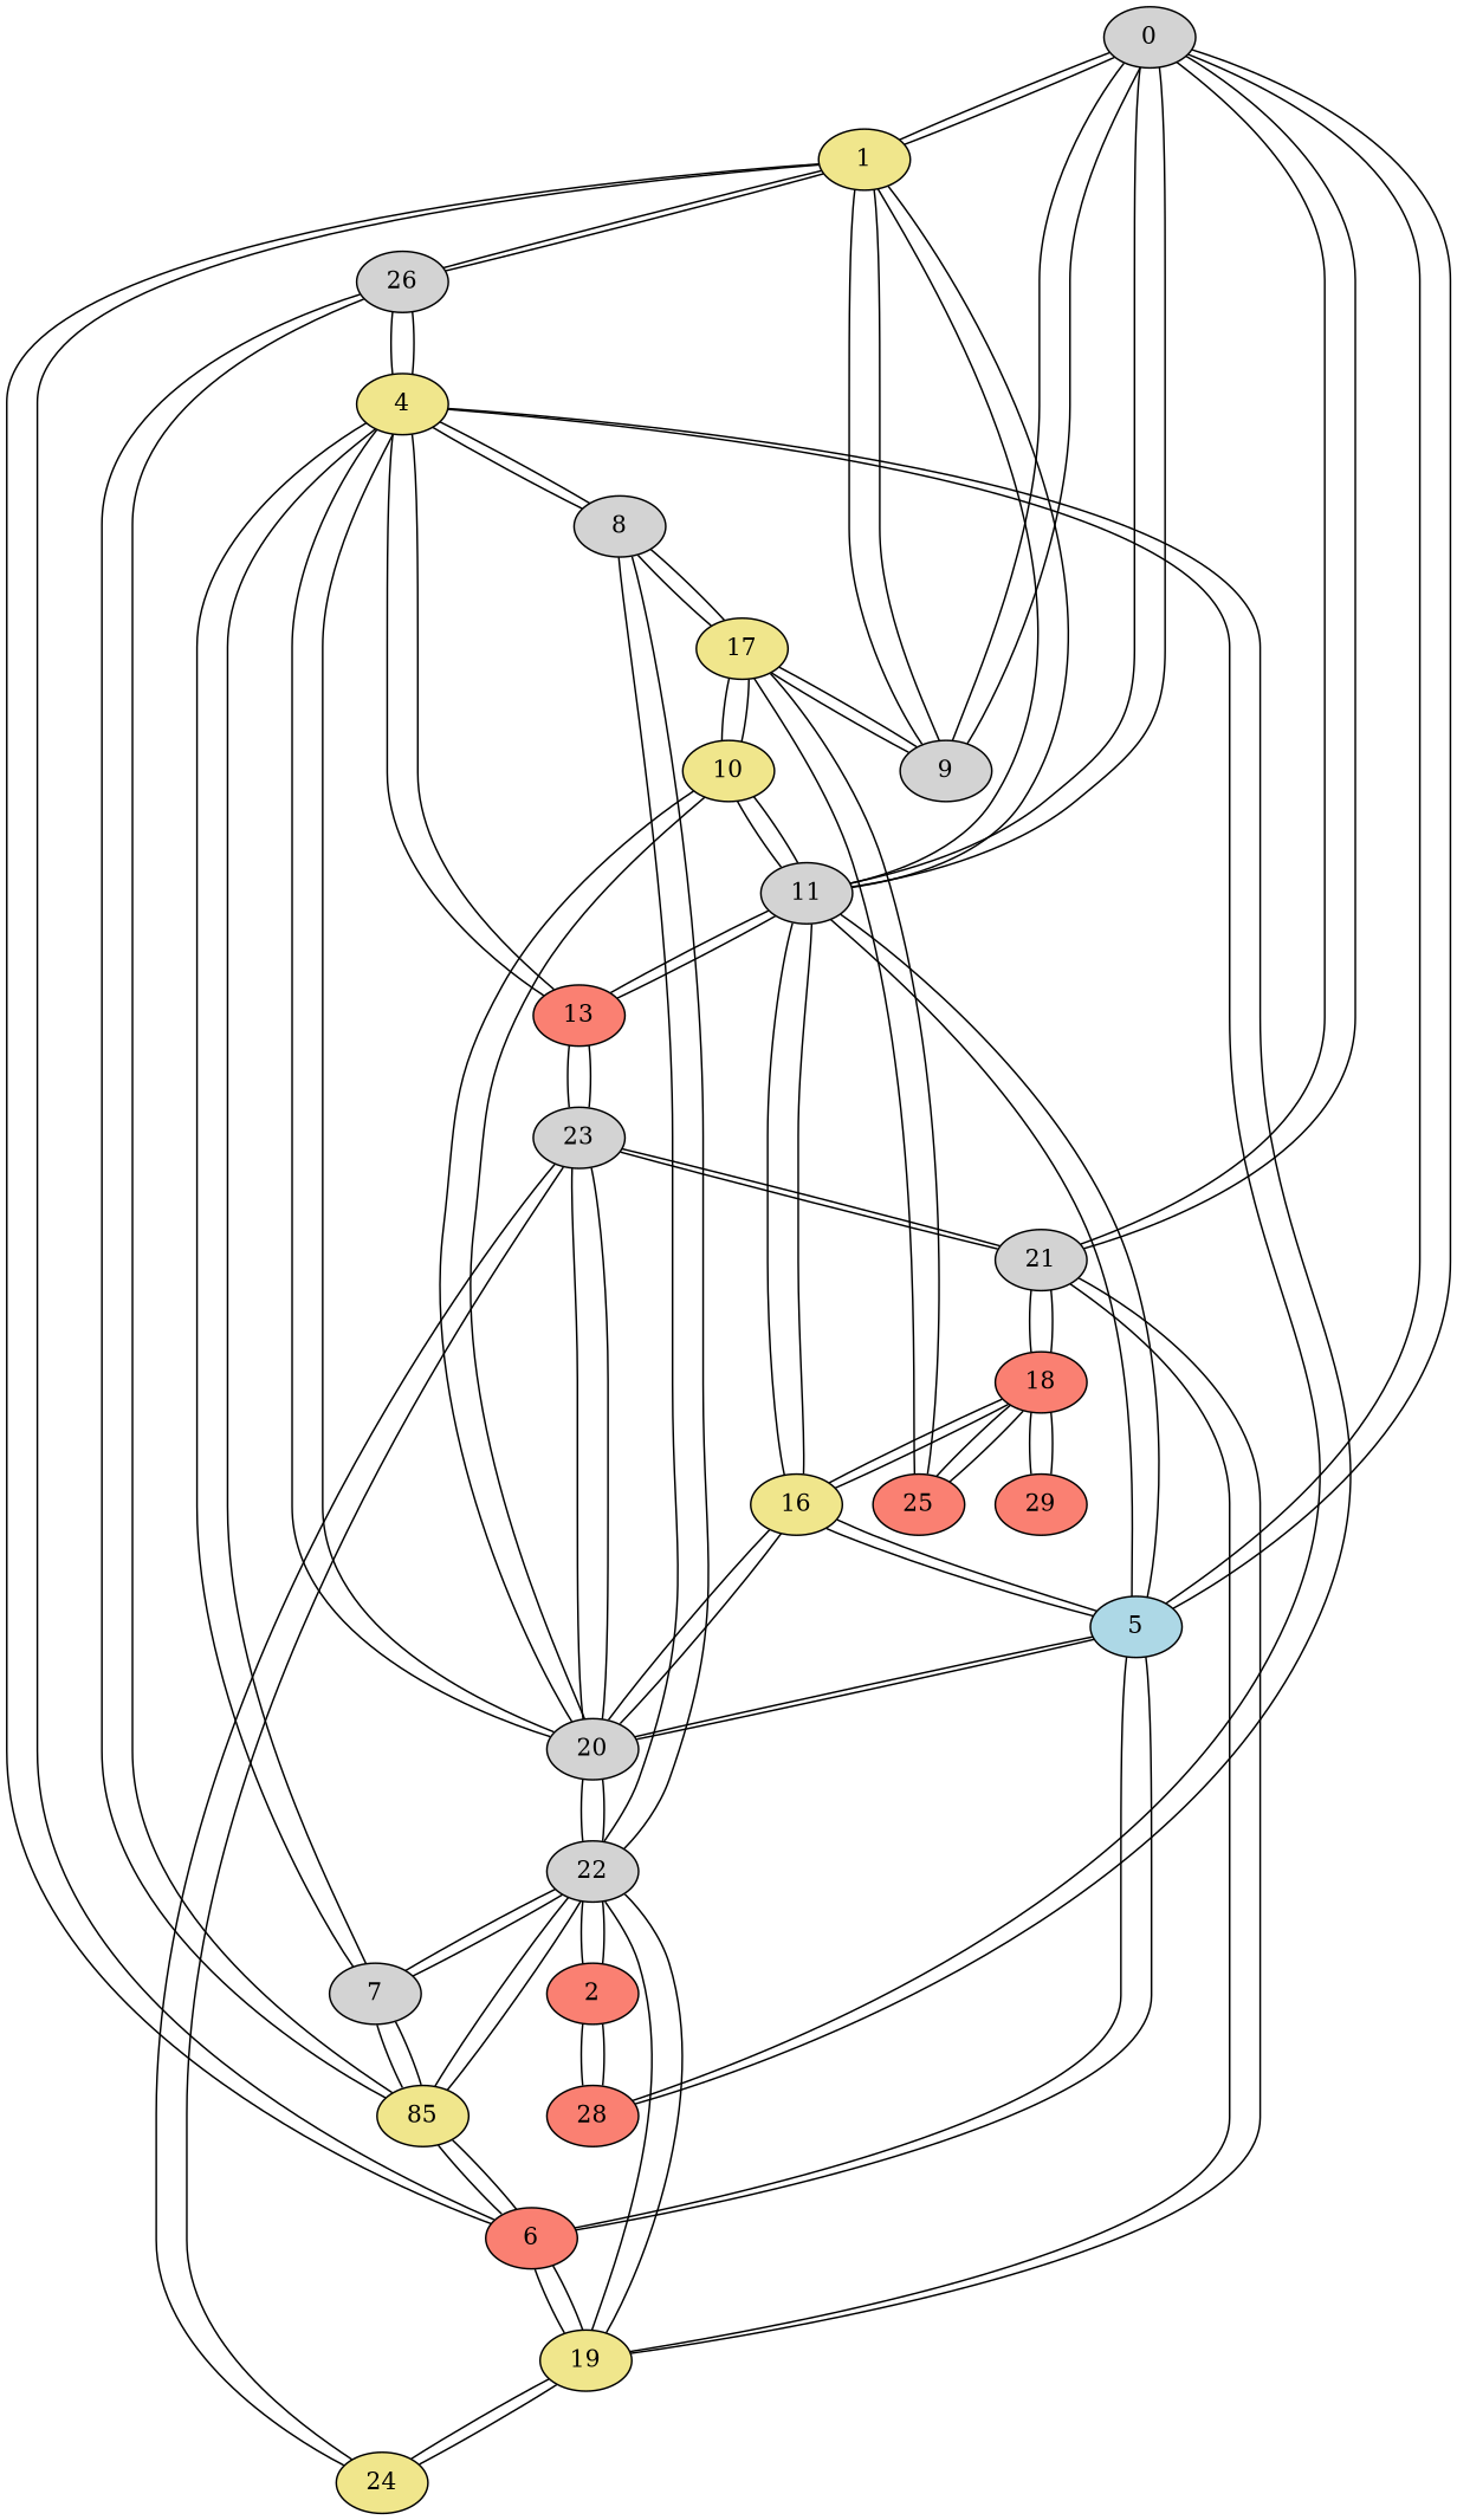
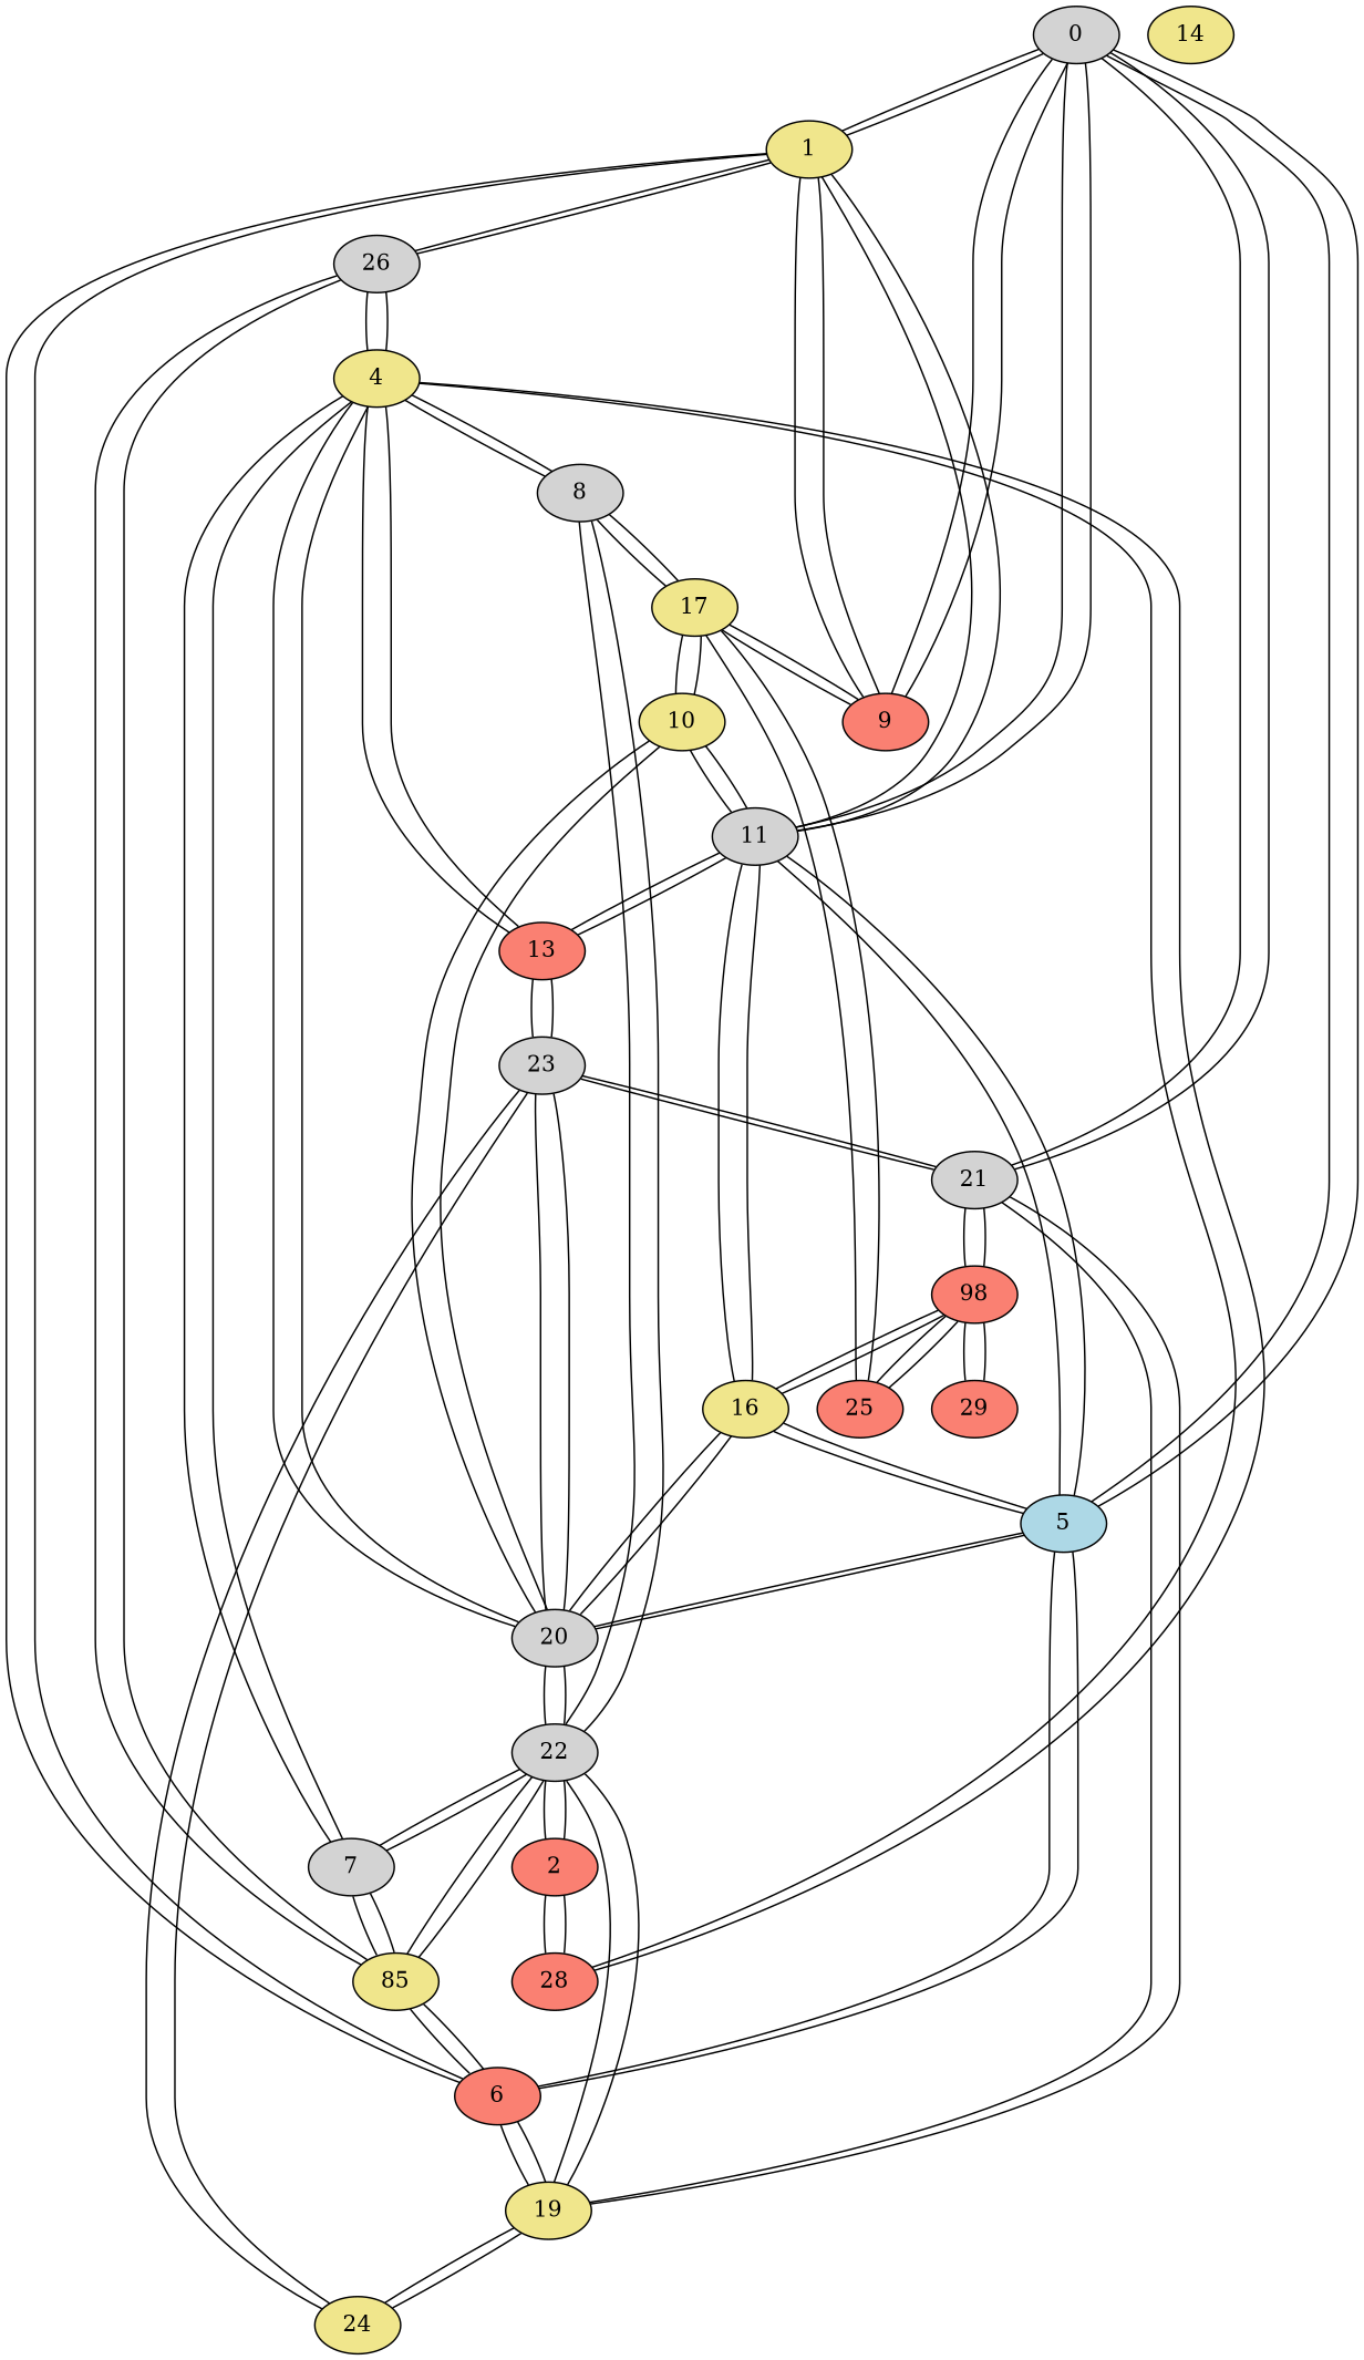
  graph {
    node [fillcolor=lightgrey style=filled]
    n1 [label=0]
    n2 [fillcolor=khaki label=1]
    n3 [fillcolor=lightblue label=5]
-   n4 [label=9]
+   n4 [fillcolor=salmon label=9]
    n5 [label=11]
    n6 [label=21]
    n7 [fillcolor=salmon label=6]
    n8 [label=26]
    n9 [label=20]
    n10 [fillcolor=khaki label=16]
    n11 [fillcolor=khaki label=17]
    n12 [fillcolor=salmon label=13]
    n13 [fillcolor=khaki label=10]
    n14 [fillcolor=khaki label=19]
    n15 [label=23]
-   n16 [fillcolor=salmon label=18]
+   n16 [fillcolor=salmon label=98]
    n17 [fillcolor=khaki label=85]
    n18 [fillcolor=khaki label=4]
    n19 [fillcolor=salmon label=2]
    n20 [label=22]
    n21 [fillcolor=salmon label=28]
    n22 [label=7]
    n23 [label=8]
    n24 [fillcolor=khaki label=24]
    n25 [fillcolor=salmon label=25]
+   n26 [fillcolor=khaki label=14]
    n27 [fillcolor=salmon label=29]
    n1 -- n2
    n1 -- n3
    n1 -- n4
    n1 -- n5
    n1 -- n6
    n2 -- n1
    n2 -- n4
    n2 -- n5
    n2 -- n7
    n2 -- n8
    n3 -- n1
    n3 -- n5
    n3 -- n7
    n3 -- n9
    n3 -- n10
    n4 -- n1
    n4 -- n2
    n4 -- n11
    n5 -- n1
    n5 -- n2
    n5 -- n3
    n5 -- n10
    n5 -- n12
    n5 -- n13
    n6 -- n1
    n6 -- n14
    n6 -- n15
    n6 -- n16
    n7 -- n2
    n7 -- n3
    n7 -- n14
    n7 -- n17
    n8 -- n2
    n8 -- n17
    n8 -- n18
    n9 -- n3
    n9 -- n10
    n9 -- n13
    n9 -- n15
    n9 -- n18
    n9 -- n20
    n10 -- n3
    n10 -- n5
    n10 -- n9
    n10 -- n16
    n11 -- n4
    n11 -- n13
    n11 -- n23
    n11 -- n25
    n12 -- n5
    n12 -- n15
    n12 -- n18
    n13 -- n5
    n13 -- n9
    n13 -- n11
    n14 -- n6
    n14 -- n7
    n14 -- n20
    n14 -- n24
    n15 -- n6
    n15 -- n9
    n15 -- n12
    n15 -- n24
    n16 -- n6
    n16 -- n10
    n16 -- n25
    n16 -- n27
    n17 -- n7
    n17 -- n8
    n17 -- n20
    n17 -- n22
    n18 -- n8
    n18 -- n9
    n18 -- n12
    n18 -- n21
    n18 -- n22
    n18 -- n23
    n19 -- n20
    n19 -- n21
    n20 -- n9
    n20 -- n14
    n20 -- n17
    n20 -- n19
    n20 -- n22
    n20 -- n23
    n21 -- n18
    n21 -- n19
    n22 -- n17
    n22 -- n18
    n22 -- n20
    n23 -- n11
    n23 -- n18
    n23 -- n20
    n24 -- n14
    n24 -- n15
    n25 -- n11
    n25 -- n16
    n27 -- n16
  }
